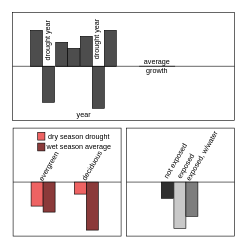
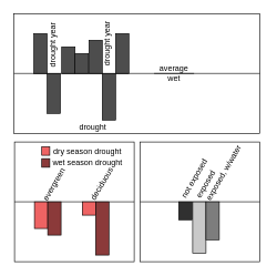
  <mxCell id="0" />
  <mxCell id="1" parent="0" />
  <mxCell id="2" value="" style="rounded=0;whiteSpace=wrap;html=1;" vertex="1" parent="1"><mxGeometry x="20" y="20" width="370" height="180" as="geometry" /></mxCell>
  <mxCell id="3" value="" style="endArrow=none;html=1;rounded=0;exitX=0;exitY=0.5;exitDx=0;exitDy=0;entryX=1;entryY=0.5;entryDx=0;entryDy=0;" edge="1" parent="1" source="12" target="2"><mxGeometry width="50" height="50" relative="1" as="geometry"><mxPoint x="290" y="200" as="sourcePoint" /><mxPoint x="340" y="150" as="targetPoint" /></mxGeometry></mxCell>
  <mxCell id="4" value="" style="rounded=0;whiteSpace=wrap;html=1;fillColor=#4D4D4D;" vertex="1" parent="1"><mxGeometry x="50" y="50" width="20" height="60" as="geometry" /></mxCell>
  <mxCell id="5" value="" style="rounded=0;whiteSpace=wrap;html=1;fillColor=#4D4D4D;" vertex="1" parent="1"><mxGeometry x="70" y="110" width="20" height="60" as="geometry" /></mxCell>
  <mxCell id="6" value="" style="rounded=0;whiteSpace=wrap;html=1;fillColor=#4D4D4D;" vertex="1" parent="1"><mxGeometry x="92" y="70" width="20" height="40" as="geometry" /></mxCell>
  <mxCell id="7" value="" style="rounded=0;whiteSpace=wrap;html=1;fillColor=#4D4D4D;" vertex="1" parent="1"><mxGeometry x="112" y="80" width="20" height="30" as="geometry" /></mxCell>
  <mxCell id="8" value="" style="rounded=0;whiteSpace=wrap;html=1;fillColor=#4D4D4D;" vertex="1" parent="1"><mxGeometry x="133" y="60" width="20" height="50" as="geometry" /></mxCell>
  <mxCell id="9" value="" style="rounded=0;whiteSpace=wrap;html=1;fillColor=#4D4D4D;" vertex="1" parent="1"><mxGeometry x="153" y="110" width="20" height="70" as="geometry" /></mxCell>
  <mxCell id="10" value="" style="rounded=0;whiteSpace=wrap;html=1;fillColor=#4D4D4D;" vertex="1" parent="1"><mxGeometry x="173" y="50" width="20" height="60" as="geometry" /></mxCell>
  <mxCell id="11" value="" style="endArrow=none;html=1;rounded=0;exitX=0;exitY=0.5;exitDx=0;exitDy=0;entryX=1;entryY=0.5;entryDx=0;entryDy=0;" edge="1" parent="1" source="2" target="12"><mxGeometry width="50" height="50" relative="1" as="geometry"><mxPoint x="20" y="110" as="sourcePoint" /><mxPoint x="260" y="110" as="targetPoint" /></mxGeometry></mxCell>
- <mxCell id="12" value="average growth" style="text;html=1;align=center;verticalAlign=middle;whiteSpace=wrap;rounded=0;" vertex="1" parent="1"><mxGeometry x="231" y="95" width="60" height="30" as="geometry" /></mxCell>
+ <mxCell id="12" value="average wet" style="text;html=1;align=center;verticalAlign=middle;whiteSpace=wrap;rounded=0;" vertex="1" parent="1"><mxGeometry x="231" y="95" width="60" height="30" as="geometry" /></mxCell>
  <mxCell id="13" value="drought year" style="text;html=1;align=center;verticalAlign=middle;whiteSpace=wrap;rounded=0;rotation=-90;" vertex="1" parent="1"><mxGeometry x="112" y="50" width="98" height="30" as="geometry" /></mxCell>
  <mxCell id="14" value="drought year" style="text;html=1;align=center;verticalAlign=middle;whiteSpace=wrap;rounded=0;rotation=-90;" vertex="1" parent="1"><mxGeometry x="30" y="52" width="98" height="30" as="geometry" /></mxCell>
- <mxCell id="15" value="year" style="text;html=1;align=center;verticalAlign=middle;whiteSpace=wrap;rounded=0;" vertex="1" parent="1"><mxGeometry x="109" y="176" width="60" height="30" as="geometry" /></mxCell>
+ <mxCell id="15" value="drought" style="text;html=1;align=center;verticalAlign=middle;whiteSpace=wrap;rounded=0;" vertex="1" parent="1"><mxGeometry x="109" y="176" width="60" height="30" as="geometry" /></mxCell>
  <mxCell id="16" value="" style="rounded=0;whiteSpace=wrap;html=1;" vertex="1" parent="1"><mxGeometry x="21" y="213" width="180" height="180" as="geometry" /></mxCell>
  <mxCell id="17" value="" style="endArrow=none;html=1;rounded=0;exitX=0;exitY=0.5;exitDx=0;exitDy=0;" edge="1" parent="1"><mxGeometry width="50" height="50" relative="1" as="geometry"><mxPoint x="21" y="303" as="sourcePoint" /><mxPoint x="201" y="303" as="targetPoint" /></mxGeometry></mxCell>
  <mxCell id="18" value="" style="rounded=0;whiteSpace=wrap;html=1;fillColor=#EE6363;" vertex="1" parent="1"><mxGeometry x="51" y="303" width="20" height="40" as="geometry" /></mxCell>
  <mxCell id="19" value="" style="rounded=0;whiteSpace=wrap;html=1;fillColor=#8B3A3A;" vertex="1" parent="1"><mxGeometry x="71" y="303" width="20" height="50" as="geometry" /></mxCell>
  <mxCell id="20" value="" style="rounded=0;whiteSpace=wrap;html=1;fillColor=#EE6363;" vertex="1" parent="1"><mxGeometry x="123" y="303" width="20" height="20" as="geometry" /></mxCell>
  <mxCell id="21" value="" style="rounded=0;whiteSpace=wrap;html=1;fillColor=#8B3A3A;" vertex="1" parent="1"><mxGeometry x="143" y="303" width="20" height="80" as="geometry" /></mxCell>
  <mxCell id="22" value="" style="rounded=0;whiteSpace=wrap;html=1;fillColor=#EE6363;" vertex="1" parent="1"><mxGeometry x="62" y="220" width="12" height="13" as="geometry" /></mxCell>
  <mxCell id="23" value="dry season drought" style="text;html=1;align=center;verticalAlign=middle;whiteSpace=wrap;rounded=0;" vertex="1" parent="1"><mxGeometry x="71" y="211.5" width="120" height="30" as="geometry" /></mxCell>
  <mxCell id="24" value="" style="rounded=0;whiteSpace=wrap;html=1;fillColor=#8B3A3A;" vertex="1" parent="1"><mxGeometry x="62" y="238" width="12" height="13" as="geometry" /></mxCell>
- <mxCell id="25" value="wet season average" style="text;html=1;align=center;verticalAlign=middle;whiteSpace=wrap;rounded=0;" vertex="1" parent="1"><mxGeometry x="71" y="229.5" width="120" height="30" as="geometry" /></mxCell>
+ <mxCell id="25" value="wet season drought" style="text;html=1;align=center;verticalAlign=middle;whiteSpace=wrap;rounded=0;" vertex="1" parent="1"><mxGeometry x="71" y="229.5" width="120" height="30" as="geometry" /></mxCell>
  <mxCell id="26" value="evergreen" style="text;html=1;align=center;verticalAlign=middle;whiteSpace=wrap;rounded=0;rotation=-60;" vertex="1" parent="1"><mxGeometry x="51" y="262" width="60" height="30" as="geometry" /></mxCell>
  <mxCell id="27" value="&lt;div&gt;deciduous&lt;/div&gt;" style="text;html=1;align=center;verticalAlign=middle;whiteSpace=wrap;rounded=0;rotation=-60;" vertex="1" parent="1"><mxGeometry x="123" y="261" width="60" height="30" as="geometry" /></mxCell>
  <mxCell id="28" value="" style="rounded=0;whiteSpace=wrap;html=1;" vertex="1" parent="1"><mxGeometry x="210" y="213" width="180" height="180" as="geometry" /></mxCell>
  <mxCell id="29" value="" style="endArrow=none;html=1;rounded=0;exitX=0;exitY=0.5;exitDx=0;exitDy=0;" edge="1" parent="1"><mxGeometry width="50" height="50" relative="1" as="geometry"><mxPoint x="210" y="303" as="sourcePoint" /><mxPoint x="390" y="303" as="targetPoint" /></mxGeometry></mxCell>
  <mxCell id="30" value="" style="rounded=0;whiteSpace=wrap;html=1;fillColor=#303030;" vertex="1" parent="1"><mxGeometry x="268" y="303" width="20" height="27" as="geometry" /></mxCell>
  <mxCell id="31" value="" style="rounded=0;whiteSpace=wrap;html=1;fillColor=#C9C9C9;" vertex="1" parent="1"><mxGeometry x="289" y="303" width="20" height="77" as="geometry" /></mxCell>
  <mxCell id="32" value="" style="rounded=0;whiteSpace=wrap;html=1;fillColor=#7D7D7D;" vertex="1" parent="1"><mxGeometry x="309" y="303" width="20" height="57" as="geometry" /></mxCell>
  <mxCell id="33" value="not exposed" style="text;html=1;align=center;verticalAlign=middle;whiteSpace=wrap;rounded=0;rotation=-60;" vertex="1" parent="1"><mxGeometry x="247" y="253" width="90" height="30" as="geometry" /></mxCell>
  <mxCell id="34" value="exposed" style="text;html=1;align=center;verticalAlign=middle;whiteSpace=wrap;rounded=0;rotation=-60;" vertex="1" parent="1"><mxGeometry x="258.75" y="262.25" width="100.5" height="30" as="geometry" /></mxCell>
  <mxCell id="35" value="exposed, w/water" style="text;html=1;align=center;verticalAlign=middle;whiteSpace=wrap;rounded=0;rotation=-60;" vertex="1" parent="1"><mxGeometry x="278.7" y="245.2" width="114.62" height="30" as="geometry" /></mxCell>
